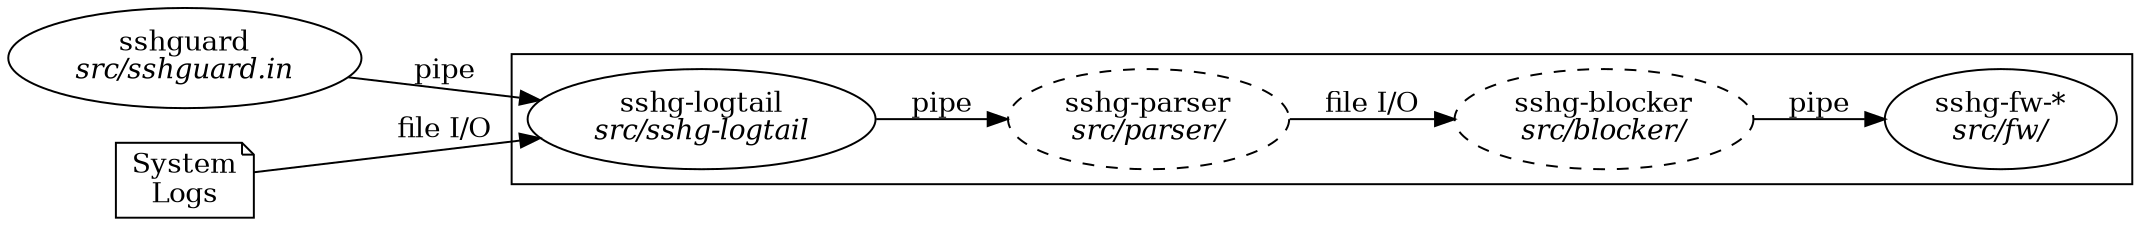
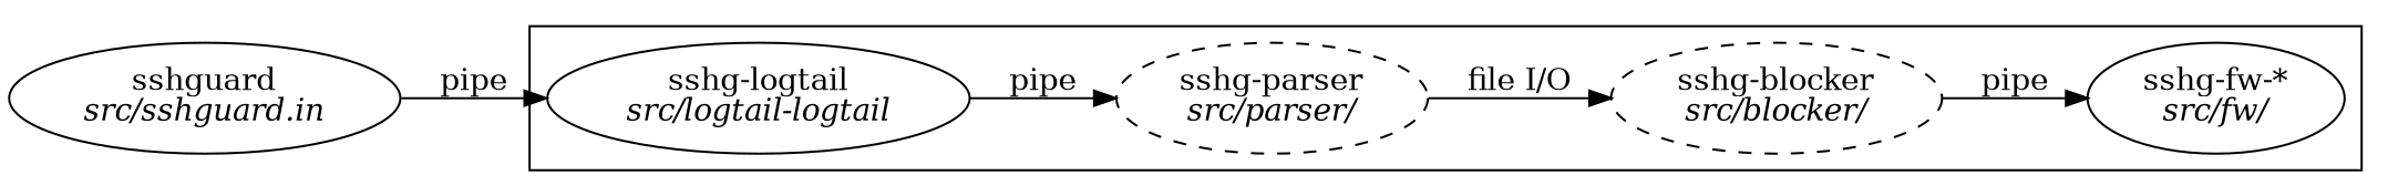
  digraph {
    rankdir=LR
-   n1 [label=<sshg-logtail<BR/><I>src/sshg-logtail</I>>]
+   n1 [label=<sshg-logtail<BR/><I>src/logtail-logtail</I>>]
    n2 [label=<sshg-parser<BR/><I>src/parser/</I>> style=dashed]
    n3 [label=<sshg-blocker<BR/><I>src/blocker/</I>> style=dashed]
    n4 [label=<sshg-fw-*<BR/><I>src/fw/</I>>]
    n5 [label=<sshguard<BR/><I>src/sshguard.in</I>>]
-   n6 [label=<System<BR/>Logs> shape=note]
    subgraph cluster_1 {
      n1
      n2
      n3
      n4
    }
    n1 -> n2 [label=pipe]
    n2 -> n3 [label="file I/O"]
    n3 -> n4 [label=pipe]
    n5 -> n1 [label=pipe]
-   n6 -> n1 [label="file I/O"]
  }
